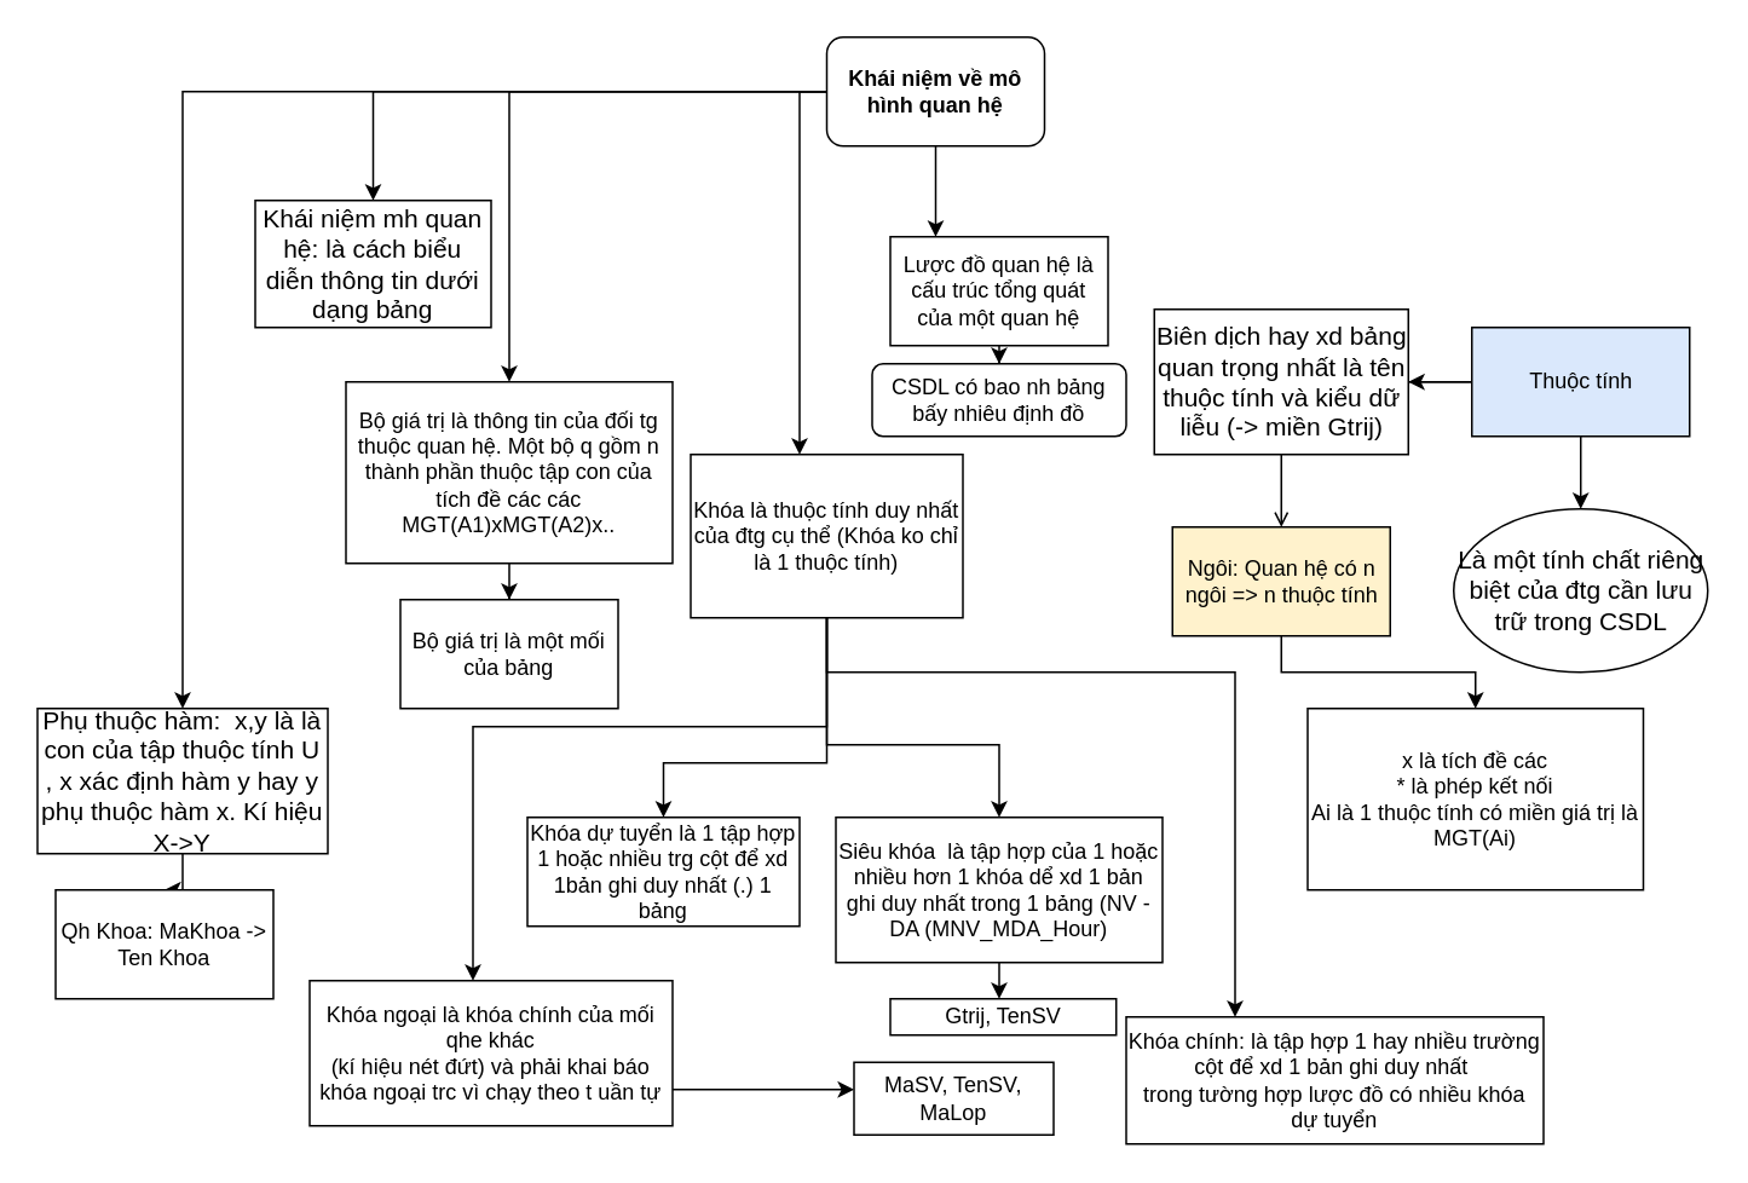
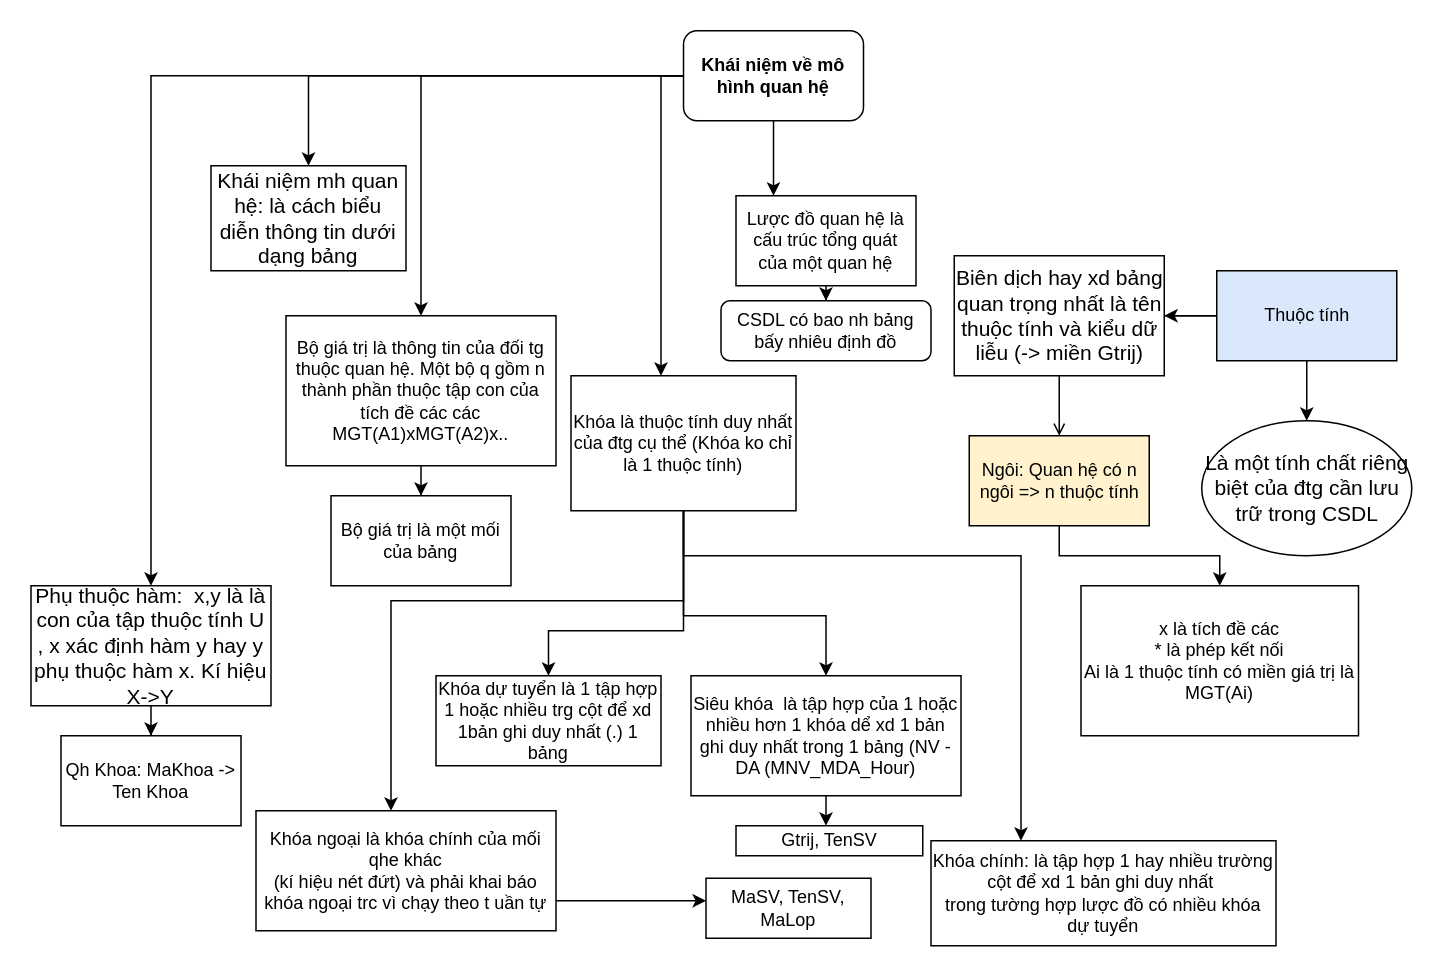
  <mxCell id="0" />
  <mxCell id="1" parent="0" />
  <mxCell id="2" style="edgeStyle=orthogonalEdgeStyle;rounded=0;orthogonalLoop=1;jettySize=auto;html=1;" edge="1" parent="1" source="7" target="8"><mxGeometry relative="1" as="geometry"><mxPoint x="480" y="240" as="targetPoint" /></mxGeometry></mxCell>
  <mxCell id="3" style="edgeStyle=orthogonalEdgeStyle;rounded=0;orthogonalLoop=1;jettySize=auto;html=1;fontSize=14;" edge="1" parent="1" source="7" target="19"><mxGeometry relative="1" as="geometry"><mxPoint x="340" y="330" as="targetPoint" /></mxGeometry></mxCell>
  <mxCell id="4" style="edgeStyle=orthogonalEdgeStyle;rounded=0;orthogonalLoop=1;jettySize=auto;html=1;fontSize=14;" edge="1" parent="1" source="7" target="22"><mxGeometry relative="1" as="geometry"><mxPoint x="400" y="490" as="targetPoint" /><Array as="points"><mxPoint x="515" y="100" /><mxPoint x="515" y="100" /></Array></mxGeometry></mxCell>
  <mxCell id="5" style="edgeStyle=orthogonalEdgeStyle;rounded=0;orthogonalLoop=1;jettySize=auto;html=1;fontSize=14;" edge="1" parent="1" source="7" target="27"><mxGeometry relative="1" as="geometry"><mxPoint x="430" y="500" as="targetPoint" /><Array as="points"><mxPoint x="440" y="50" /></Array></mxGeometry></mxCell>
  <mxCell id="6" style="edgeStyle=orthogonalEdgeStyle;rounded=0;orthogonalLoop=1;jettySize=auto;html=1;fontSize=14;" edge="1" parent="1" source="7" target="36"><mxGeometry relative="1" as="geometry"><mxPoint x="120" y="420" as="targetPoint" /></mxGeometry></mxCell>
  <mxCell id="7" value="Khái niệm về mô hình quan hệ" style="whiteSpace=wrap;html=1;fontStyle=1;rounded=1;" vertex="1" parent="1"><mxGeometry x="455" y="20" width="120" height="60" as="geometry" /></mxCell>
  <mxCell id="8" value="Khái niệm mh quan hệ: là cách biểu diễn thông tin dưới dạng bảng" style="rounded=0;whiteSpace=wrap;html=1;fontSize=14;" vertex="1" parent="1"><mxGeometry x="140" y="110" width="130" height="70" as="geometry" /></mxCell>
  <mxCell id="9" style="edgeStyle=orthogonalEdgeStyle;rounded=0;orthogonalLoop=1;jettySize=auto;html=1;" edge="1" parent="1" source="12" target="13"><mxGeometry relative="1" as="geometry"><mxPoint x="640" y="420" as="targetPoint" /></mxGeometry></mxCell>
  <mxCell id="10" style="edgeStyle=orthogonalEdgeStyle;rounded=0;orthogonalLoop=1;jettySize=auto;html=1;exitX=0;exitY=0.5;exitDx=0;exitDy=0;fontSize=14;" edge="1" parent="1" source="12" target="14"><mxGeometry relative="1" as="geometry"><mxPoint x="610" y="210" as="targetPoint" /></mxGeometry></mxCell>
  <mxCell id="11" style="edgeStyle=orthogonalEdgeStyle;rounded=0;orthogonalLoop=1;jettySize=auto;html=1;fontSize=14;endArrow=open;" edge="1" parent="1" source="12" target="16"><mxGeometry relative="1" as="geometry"><mxPoint x="640" y="330" as="targetPoint" /></mxGeometry></mxCell>
  <mxCell id="12" value="Thuộc tính" style="rounded=0;whiteSpace=wrap;html=1;fillColor=#dae8fc;" vertex="1" parent="1"><mxGeometry x="810.5" y="180" width="120" height="60" as="geometry" /></mxCell>
  <mxCell id="13" value="Là một tính chất riêng biệt của đtg cần lưu trữ trong CSDL" style="ellipse;whiteSpace=wrap;html=1;strokeWidth=1;fontSize=14;" vertex="1" parent="1"><mxGeometry x="800.5" y="280" width="140" height="90" as="geometry" /></mxCell>
  <mxCell id="14" value="&lt;span style=&quot;font-size: 14px&quot;&gt;Biên dịch hay xd bảng quan trọng nhất là tên thuộc tính và kiểu dữ liễu (-&amp;gt; miền Gtrij)&lt;/span&gt;" style="rounded=0;whiteSpace=wrap;html=1;" vertex="1" parent="1"><mxGeometry x="635.5" y="170" width="140" height="80" as="geometry" /></mxCell>
  <mxCell id="15" style="edgeStyle=orthogonalEdgeStyle;rounded=0;orthogonalLoop=1;jettySize=auto;html=1;fontSize=14;" edge="1" parent="1" source="16" target="17"><mxGeometry relative="1" as="geometry"><mxPoint x="585" y="410" as="targetPoint" /></mxGeometry></mxCell>
  <mxCell id="16" value="Ngôi: Quan hệ có n ngôi =&amp;gt; n thuộc tính" style="rounded=0;whiteSpace=wrap;html=1;fillColor=#fff2cc;" vertex="1" parent="1"><mxGeometry x="645.5" y="290" width="120" height="60" as="geometry" /></mxCell>
  <mxCell id="17" value="x là tích đề các&lt;br&gt;* là phép kết nối&lt;br&gt;Ai là 1 thuộc tính có miền giá trị là MGT(Ai)" style="rounded=0;whiteSpace=wrap;html=1;" vertex="1" parent="1"><mxGeometry x="720" y="390" width="185" height="100" as="geometry" /></mxCell>
  <mxCell id="18" style="edgeStyle=orthogonalEdgeStyle;rounded=0;orthogonalLoop=1;jettySize=auto;html=1;fontSize=14;" edge="1" parent="1" source="19" target="20"><mxGeometry relative="1" as="geometry"><mxPoint x="340" y="440" as="targetPoint" /></mxGeometry></mxCell>
  <mxCell id="19" value="Bộ giá trị là thông tin của đối tg thuộc quan hệ. Một bộ q gồm n thành phần thuộc tập con của tích đề các các MGT(A1)xMGT(A2)x.." style="rounded=0;whiteSpace=wrap;html=1;" vertex="1" parent="1"><mxGeometry x="190" y="210" width="180" height="100" as="geometry" /></mxCell>
  <mxCell id="20" value="Bộ giá trị là một mối của bảng" style="rounded=0;whiteSpace=wrap;html=1;" vertex="1" parent="1"><mxGeometry x="220" y="330" width="120" height="60" as="geometry" /></mxCell>
  <mxCell id="21" style="edgeStyle=orthogonalEdgeStyle;rounded=0;orthogonalLoop=1;jettySize=auto;html=1;fontSize=14;" edge="1" parent="1" source="22" target="28"><mxGeometry relative="1" as="geometry"><mxPoint x="370" y="160" as="targetPoint" /></mxGeometry></mxCell>
  <mxCell id="22" value="Lược đồ quan hệ là cấu trúc tổng quát của một quan hệ" style="rounded=0;whiteSpace=wrap;html=1;" vertex="1" parent="1"><mxGeometry x="490" y="130" width="120" height="60" as="geometry" /></mxCell>
  <mxCell id="23" style="edgeStyle=orthogonalEdgeStyle;rounded=0;orthogonalLoop=1;jettySize=auto;html=1;fontSize=14;" edge="1" parent="1" source="27" target="29"><mxGeometry relative="1" as="geometry"><mxPoint x="380" y="480" as="targetPoint" /><Array as="points"><mxPoint x="455" y="420" /><mxPoint x="365" y="420" /></Array></mxGeometry></mxCell>
  <mxCell id="24" style="edgeStyle=orthogonalEdgeStyle;rounded=0;orthogonalLoop=1;jettySize=auto;html=1;fontSize=14;" edge="1" parent="1" source="27" target="31"><mxGeometry relative="1" as="geometry"><mxPoint x="510" y="450" as="targetPoint" /><Array as="points"><mxPoint x="455" y="410" /><mxPoint x="550" y="410" /></Array></mxGeometry></mxCell>
  <mxCell id="25" style="edgeStyle=orthogonalEdgeStyle;rounded=0;orthogonalLoop=1;jettySize=auto;html=1;fontSize=14;" edge="1" parent="1" source="27" target="32"><mxGeometry relative="1" as="geometry"><mxPoint x="680" y="610" as="targetPoint" /><Array as="points"><mxPoint x="455" y="370" /><mxPoint x="680" y="370" /></Array></mxGeometry></mxCell>
  <mxCell id="26" style="edgeStyle=orthogonalEdgeStyle;rounded=0;orthogonalLoop=1;jettySize=auto;html=1;fontSize=14;" edge="1" parent="1" source="27" target="34"><mxGeometry relative="1" as="geometry"><mxPoint x="230" y="570" as="targetPoint" /><Array as="points"><mxPoint x="455" y="400" /><mxPoint x="260" y="400" /></Array></mxGeometry></mxCell>
  <mxCell id="27" value="Khóa là thuộc tính duy nhất của đtg cụ thể (Khóa ko chỉ là 1 thuộc tính)" style="rounded=0;whiteSpace=wrap;html=1;" vertex="1" parent="1"><mxGeometry x="380" y="250" width="150" height="90" as="geometry" /></mxCell>
  <mxCell id="28" value="CSDL có bao nh bảng bấy nhiêu định đồ" style="rounded=1;whiteSpace=wrap;html=1;" vertex="1" parent="1"><mxGeometry x="480" y="200" width="140" height="40" as="geometry" /></mxCell>
  <mxCell id="29" value="Khóa dự tuyển là 1 tập hợp 1 hoặc nhiều trg cột để xd 1bản ghi duy nhất (.) 1 bảng" style="rounded=0;whiteSpace=wrap;html=1;" vertex="1" parent="1"><mxGeometry x="290" y="450" width="150" height="60" as="geometry" /></mxCell>
  <mxCell id="30" value="" style="edgeStyle=orthogonalEdgeStyle;rounded=0;orthogonalLoop=1;jettySize=auto;html=1;fontSize=14;" edge="1" parent="1" source="31" target="38"><mxGeometry relative="1" as="geometry"><Array as="points"><mxPoint x="548" y="520" /><mxPoint x="548" y="520" /></Array></mxGeometry></mxCell>
  <mxCell id="31" value="Siêu khóa&amp;nbsp; là tập hợp của 1 hoặc nhiều hơn 1 khóa dể xd 1 bản ghi duy nhất trong 1 bảng (NV - DA (MNV_MDA_Hour)" style="rounded=0;whiteSpace=wrap;html=1;" vertex="1" parent="1"><mxGeometry x="460" y="450" width="180" height="80" as="geometry" /></mxCell>
  <mxCell id="32" value="Khóa chính: là tập hợp 1 hay nhiều trường cột để xd 1 bản ghi duy nhất&amp;nbsp;&lt;br&gt;trong tường hợp lược đồ có nhiều khóa dự tuyển" style="rounded=0;whiteSpace=wrap;html=1;" vertex="1" parent="1"><mxGeometry x="620" y="560" width="230" height="70" as="geometry" /></mxCell>
  <mxCell id="33" style="edgeStyle=orthogonalEdgeStyle;rounded=0;orthogonalLoop=1;jettySize=auto;html=1;fontSize=14;" edge="1" parent="1" source="34" target="39"><mxGeometry relative="1" as="geometry"><mxPoint x="410" y="580" as="targetPoint" /><Array as="points"><mxPoint x="390" y="600" /><mxPoint x="390" y="600" /></Array></mxGeometry></mxCell>
  <mxCell id="34" value="Khóa ngoại là khóa chính của mối qhe khác&lt;br&gt;(kí hiệu nét đứt) và phải khai báo khóa ngoại trc vì chạy theo t uần tự" style="rounded=0;whiteSpace=wrap;html=1;" vertex="1" parent="1"><mxGeometry x="170" y="540" width="200" height="80" as="geometry" /></mxCell>
  <mxCell id="35" style="edgeStyle=orthogonalEdgeStyle;rounded=0;orthogonalLoop=1;jettySize=auto;html=1;fontSize=14;" edge="1" parent="1" source="36" target="37"><mxGeometry relative="1" as="geometry"><mxPoint x="100" y="520" as="targetPoint" /></mxGeometry></mxCell>
  <mxCell id="36" value="Phụ thuộc hàm:&amp;nbsp; x,y là là con của tập thuộc tính U , x xác định hàm y hay y phụ thuộc hàm x. Kí hiệu X-&amp;gt;Y" style="rounded=0;whiteSpace=wrap;html=1;fontSize=14;" vertex="1" parent="1"><mxGeometry x="20" y="390" width="160" height="80" as="geometry" /></mxCell>
- <mxCell id="37" value="Qh Khoa: MaKhoa -&amp;gt; Ten Khoa" style="rounded=0;whiteSpace=wrap;html=1;" vertex="1" parent="1"><mxGeometry x="30" y="490" width="120" height="60" as="geometry" /></mxCell>
+ <mxCell id="37" value="Qh Khoa: MaKhoa -&amp;gt; Ten Khoa" style="rounded=0;whiteSpace=wrap;html=1;" vertex="1" parent="1"><mxGeometry x="40" y="490" width="120" height="60" as="geometry" /></mxCell>
  <mxCell id="38" value="Gtrij, TenSV" style="rounded=0;whiteSpace=wrap;html=1;" vertex="1" parent="1"><mxGeometry x="490" y="550" width="124.5" height="20" as="geometry" /></mxCell>
  <mxCell id="39" value="MaSV, TenSV, MaLop" style="rounded=0;whiteSpace=wrap;html=1;" vertex="1" parent="1"><mxGeometry x="470" y="585" width="110" height="40" as="geometry" /></mxCell>
